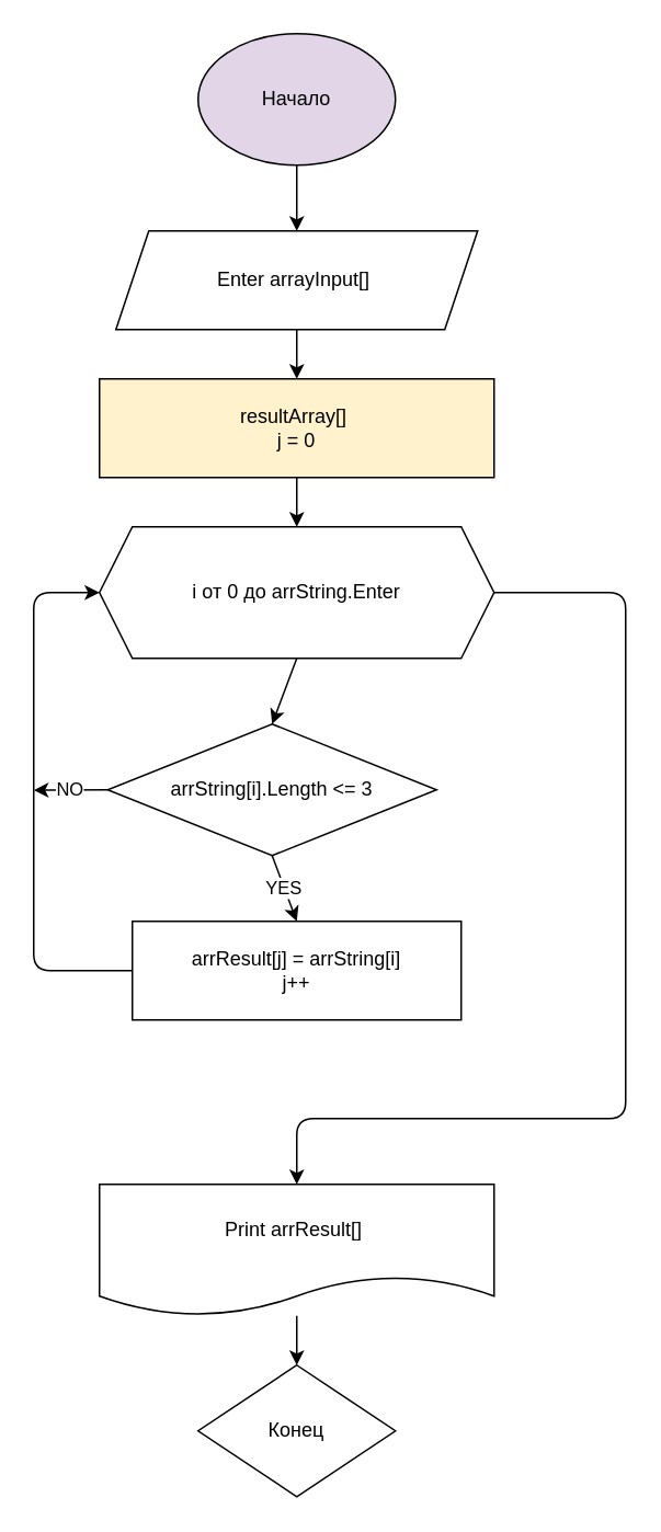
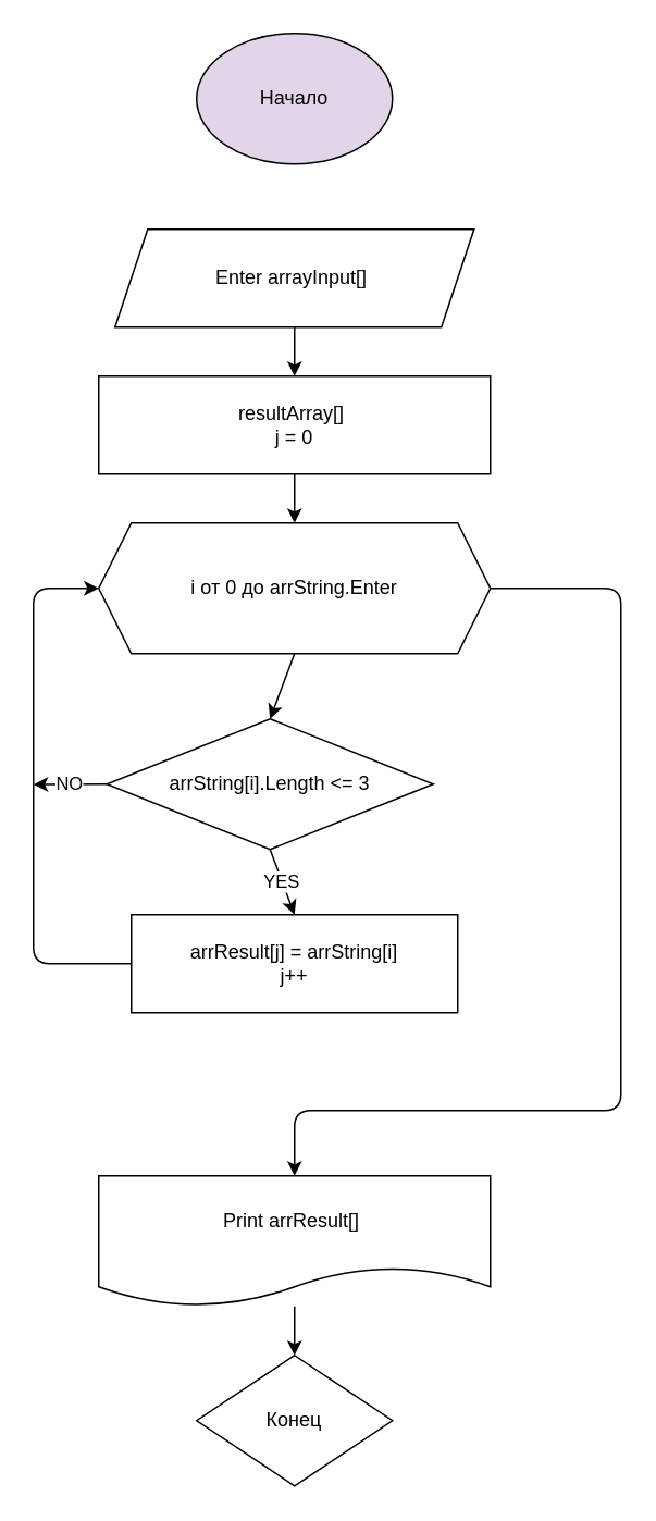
  <mxCell id="0" />
  <mxCell id="1" parent="0" />
- <mxCell id="2" style="edgeStyle=none;html=1;exitX=0.5;exitY=1;exitDx=0;exitDy=0;entryX=0.5;entryY=0;entryDx=0;entryDy=0;" parent="1" source="3" target="5" edge="1"><mxGeometry relative="1" as="geometry" /></mxCell>
  <mxCell id="3" value="Начало" style="ellipse;whiteSpace=wrap;html=1;fillColor=#e1d5e7;" parent="1" vertex="1"><mxGeometry x="120" y="20" width="120" height="80" as="geometry" /></mxCell>
  <mxCell id="4" style="edgeStyle=none;html=1;exitX=0.5;exitY=1;exitDx=0;exitDy=0;entryX=0.5;entryY=0;entryDx=0;entryDy=0;" parent="1" source="5" target="7" edge="1"><mxGeometry relative="1" as="geometry" /></mxCell>
  <mxCell id="5" value="Enter arrayInput[]&amp;nbsp;" style="shape=parallelogram;perimeter=parallelogramPerimeter;whiteSpace=wrap;html=1;fixedSize=1;" parent="1" vertex="1"><mxGeometry x="70" y="140" width="220" height="60" as="geometry" /></mxCell>
  <mxCell id="6" style="edgeStyle=none;html=1;exitX=0.5;exitY=1;exitDx=0;exitDy=0;entryX=0.5;entryY=0;entryDx=0;entryDy=0;" parent="1" source="7" target="10" edge="1"><mxGeometry relative="1" as="geometry" /></mxCell>
- <mxCell id="7" value="resultArray[]&amp;nbsp;&lt;br&gt;j = 0" style="rounded=0;whiteSpace=wrap;html=1;fillColor=#fff2cc;" parent="1" vertex="1"><mxGeometry x="60" y="230" width="240" height="60" as="geometry" /></mxCell>
+ <mxCell id="7" value="resultArray[]&amp;nbsp;&lt;br&gt;j = 0" style="rounded=0;whiteSpace=wrap;html=1;" parent="1" vertex="1"><mxGeometry x="60" y="230" width="240" height="60" as="geometry" /></mxCell>
  <mxCell id="8" style="edgeStyle=none;html=1;exitX=0.5;exitY=1;exitDx=0;exitDy=0;entryX=0.5;entryY=0;entryDx=0;entryDy=0;" parent="1" source="10" target="13" edge="1"><mxGeometry relative="1" as="geometry" /></mxCell>
  <mxCell id="9" style="edgeStyle=none;html=1;" parent="1" source="10" edge="1"><mxGeometry relative="1" as="geometry"><mxPoint x="180" y="720" as="targetPoint" /><Array as="points"><mxPoint x="380" y="360" /><mxPoint x="380" y="680" /><mxPoint x="180" y="680" /></Array></mxGeometry></mxCell>
  <mxCell id="10" value="i от 0 до arrString.Enter" style="shape=hexagon;perimeter=hexagonPerimeter2;whiteSpace=wrap;html=1;fixedSize=1;" parent="1" vertex="1"><mxGeometry x="60" y="320" width="240" height="80" as="geometry" /></mxCell>
  <mxCell id="11" value="NO" style="edgeStyle=none;html=1;exitX=0;exitY=0.5;exitDx=0;exitDy=0;" parent="1" source="13" edge="1"><mxGeometry relative="1" as="geometry"><mxPoint x="20" y="480.207" as="targetPoint" /></mxGeometry></mxCell>
  <mxCell id="12" value="YES" style="edgeStyle=none;html=1;exitX=0.5;exitY=1;exitDx=0;exitDy=0;entryX=0.5;entryY=0;entryDx=0;entryDy=0;" edge="1" parent="1" source="13" target="15"><mxGeometry relative="1" as="geometry" /></mxCell>
  <mxCell id="13" value="arrString[i].Length &amp;lt;= 3" style="rhombus;whiteSpace=wrap;html=1;" parent="1" vertex="1"><mxGeometry x="65" y="440" width="200" height="80" as="geometry" /></mxCell>
  <mxCell id="14" style="edgeStyle=none;html=1;exitX=0;exitY=0.5;exitDx=0;exitDy=0;entryX=0;entryY=0.5;entryDx=0;entryDy=0;" parent="1" source="15" target="10" edge="1"><mxGeometry relative="1" as="geometry"><mxPoint x="10" y="590" as="targetPoint" /><Array as="points"><mxPoint x="20" y="590" /><mxPoint x="20" y="480" /><mxPoint x="20" y="360" /></Array></mxGeometry></mxCell>
  <mxCell id="15" value="arrResult[j] = arrString[i]&lt;br&gt;j++" style="rounded=0;whiteSpace=wrap;html=1;" parent="1" vertex="1"><mxGeometry x="80" y="560" width="200" height="60" as="geometry" /></mxCell>
  <mxCell id="16" style="edgeStyle=none;html=1;entryX=0.5;entryY=0;entryDx=0;entryDy=0;" parent="1" source="17" target="18" edge="1"><mxGeometry relative="1" as="geometry" /></mxCell>
  <mxCell id="17" value="Print arrResult[]&amp;nbsp;" style="shape=document;whiteSpace=wrap;html=1;boundedLbl=1;" parent="1" vertex="1"><mxGeometry x="60" y="720" width="240" height="80" as="geometry" /></mxCell>
  <mxCell id="18" value="Конец" style="rhombus;whiteSpace=wrap;html=1;" parent="1" vertex="1"><mxGeometry x="120" y="830" width="120" height="80" as="geometry" /></mxCell>
